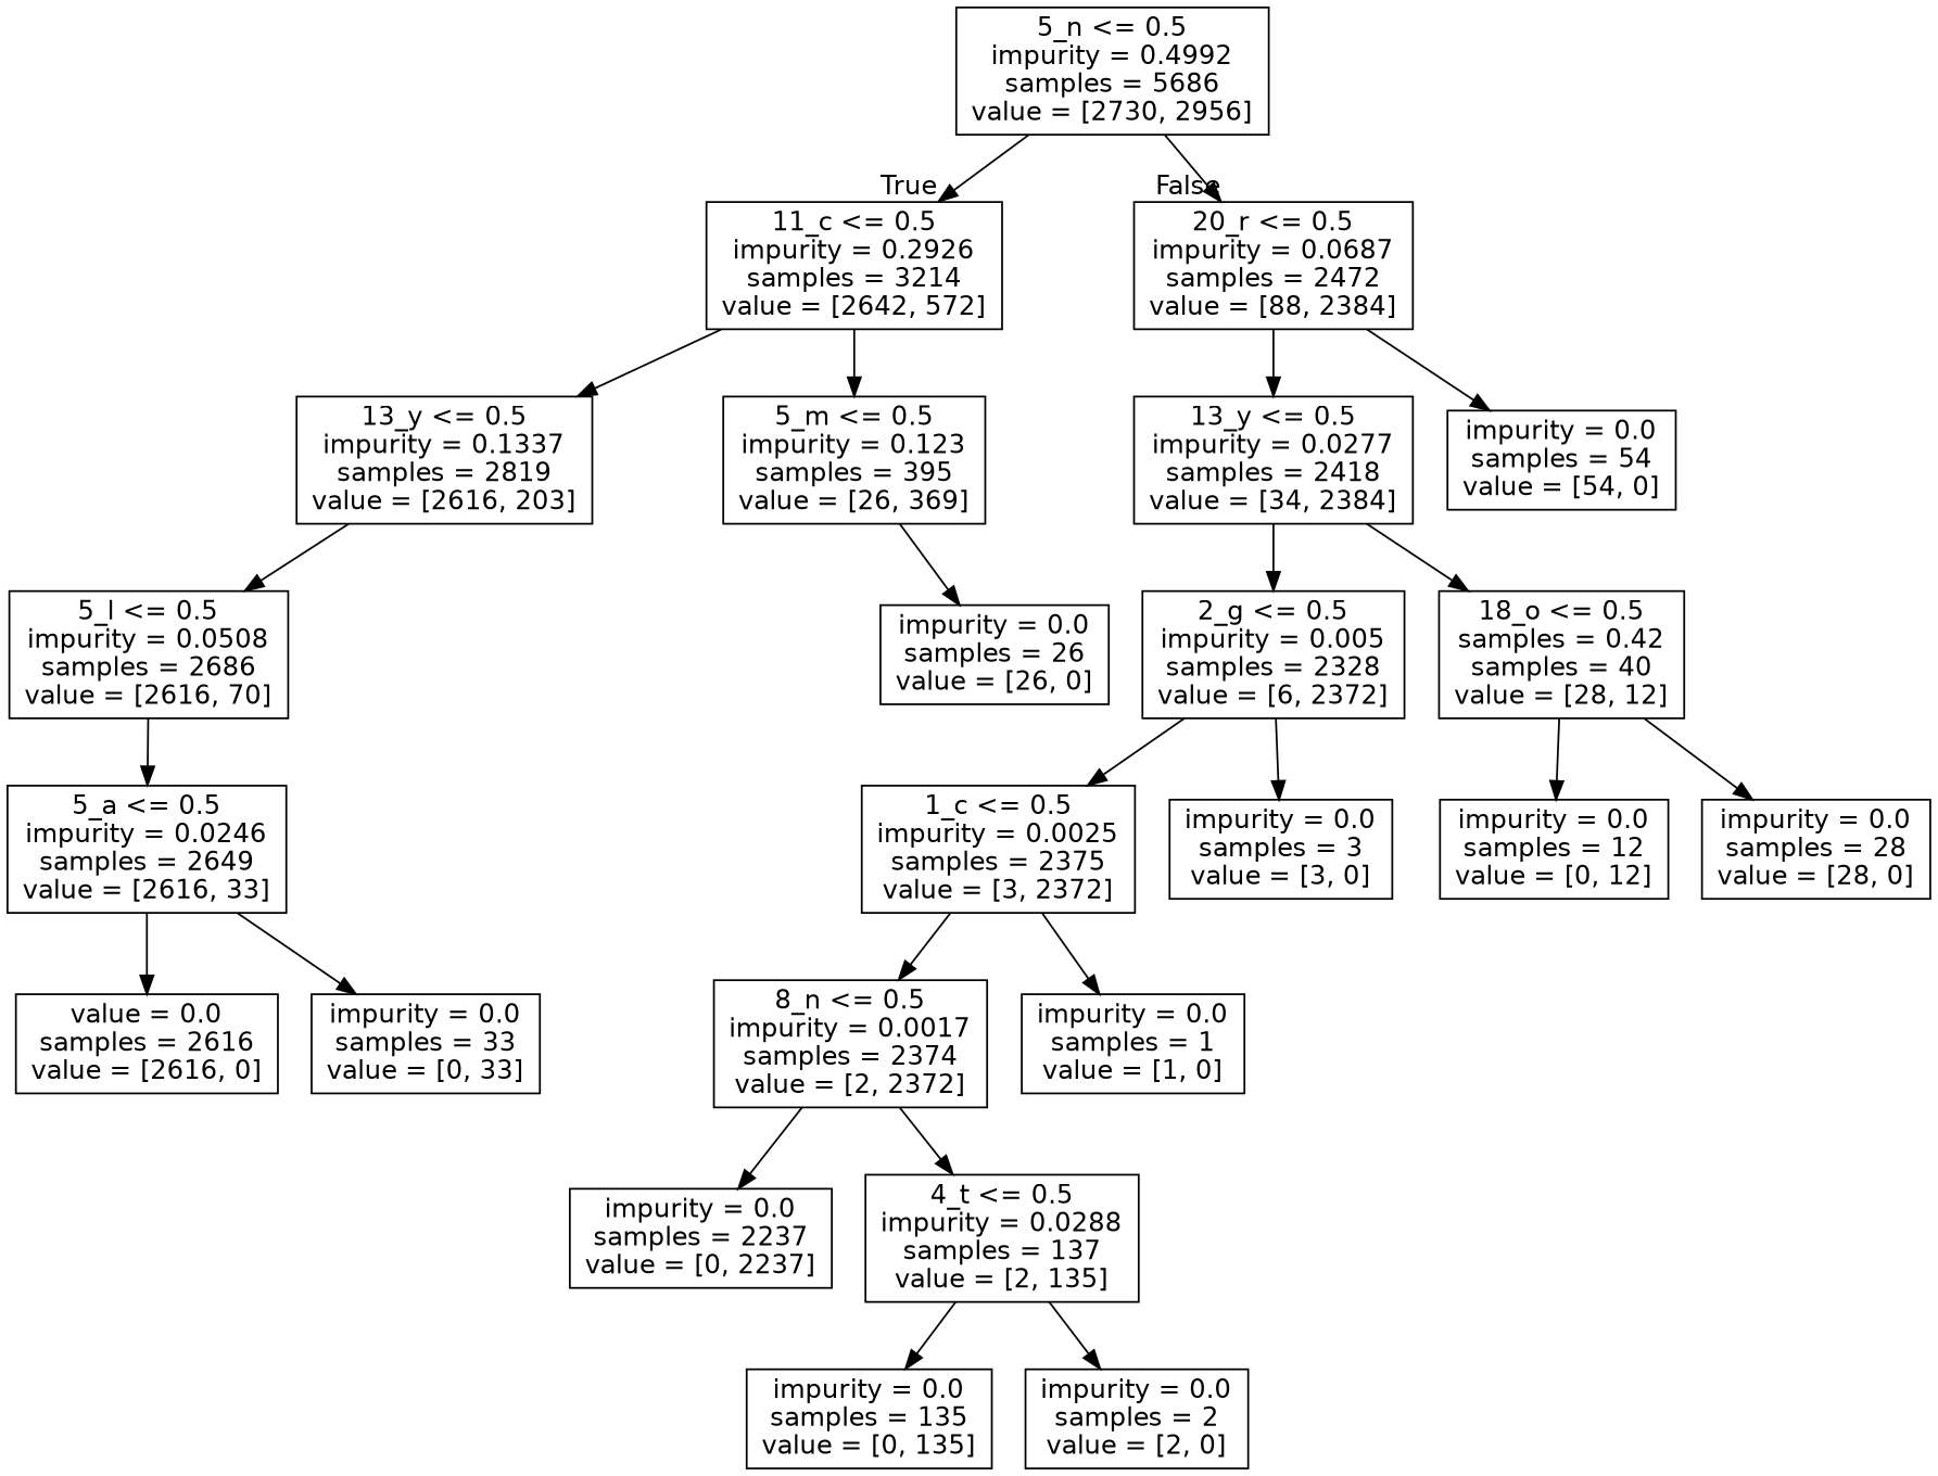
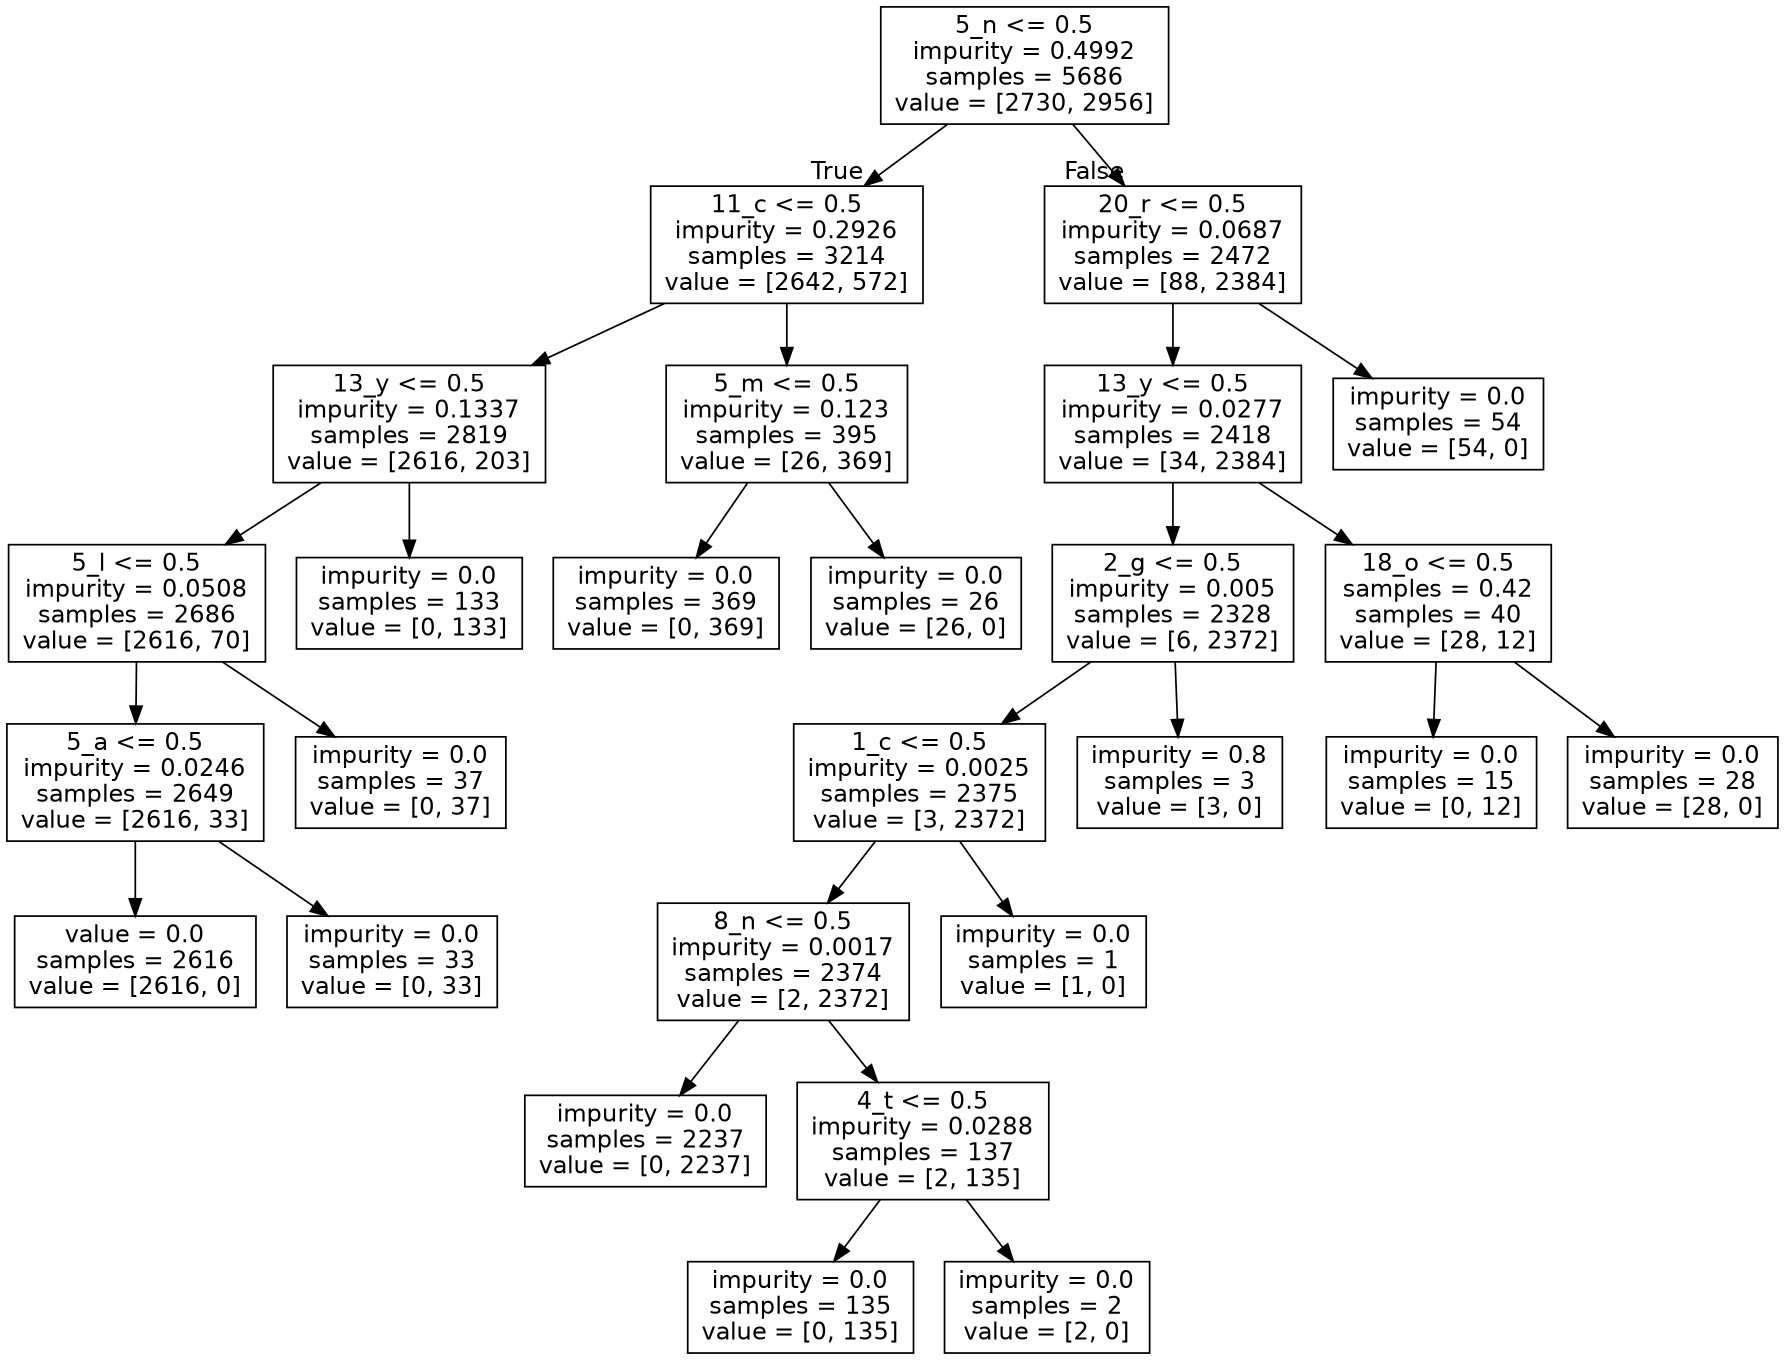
  digraph {
    fontname="DejaVu Sans"
    node [fontname="DejaVu Sans" shape=box]
    edge [fontname="DejaVu Sans"]
    n1 [label="5_n <= 0.5\nimpurity = 0.4992\nsamples = 5686\nvalue = [2730, 2956]"]
    n2 [label="11_c <= 0.5\nimpurity = 0.2926\nsamples = 3214\nvalue = [2642, 572]"]
    n3 [label="20_r <= 0.5\nimpurity = 0.0687\nsamples = 2472\nvalue = [88, 2384]"]
    n4 [label="13_y <= 0.5\nimpurity = 0.1337\nsamples = 2819\nvalue = [2616, 203]"]
    n5 [label="5_m <= 0.5\nimpurity = 0.123\nsamples = 395\nvalue = [26, 369]"]
    n6 [label="13_y <= 0.5\nimpurity = 0.0277\nsamples = 2418\nvalue = [34, 2384]"]
    n7 [label="impurity = 0.0\nsamples = 54\nvalue = [54, 0]"]
    n8 [label="5_l <= 0.5\nimpurity = 0.0508\nsamples = 2686\nvalue = [2616, 70]"]
+   n9 [label="impurity = 0.0\nsamples = 133\nvalue = [0, 133]"]
+   n10 [label="impurity = 0.0\nsamples = 369\nvalue = [0, 369]"]
    n11 [label="impurity = 0.0\nsamples = 26\nvalue = [26, 0]"]
    n12 [label="5_a <= 0.5\nimpurity = 0.0246\nsamples = 2649\nvalue = [2616, 33]"]
+   n13 [label="impurity = 0.0\nsamples = 37\nvalue = [0, 37]"]
    n14 [label="value = 0.0\nsamples = 2616\nvalue = [2616, 0]"]
    n15 [label="impurity = 0.0\nsamples = 33\nvalue = [0, 33]"]
    n16 [label="2_g <= 0.5\nimpurity = 0.005\nsamples = 2328\nvalue = [6, 2372]"]
    n17 [label="18_o <= 0.5\nsamples = 0.42\nsamples = 40\nvalue = [28, 12]"]
    n18 [label="1_c <= 0.5\nimpurity = 0.0025\nsamples = 2375\nvalue = [3, 2372]"]
-   n19 [label="impurity = 0.0\nsamples = 3\nvalue = [3, 0]"]
-   n20 [label="impurity = 0.0\nsamples = 12\nvalue = [0, 12]"]
+   n19 [label="impurity = 0.8\nsamples = 3\nvalue = [3, 0]"]
+   n20 [label="impurity = 0.0\nsamples = 15\nvalue = [0, 12]"]
    n21 [label="impurity = 0.0\nsamples = 28\nvalue = [28, 0]"]
    n22 [label="8_n <= 0.5\nimpurity = 0.0017\nsamples = 2374\nvalue = [2, 2372]"]
    n23 [label="impurity = 0.0\nsamples = 1\nvalue = [1, 0]"]
    n24 [label="impurity = 0.0\nsamples = 2237\nvalue = [0, 2237]"]
    n25 [label="4_t <= 0.5\nimpurity = 0.0288\nsamples = 137\nvalue = [2, 135]"]
    n26 [label="impurity = 0.0\nsamples = 135\nvalue = [0, 135]"]
    n27 [label="impurity = 0.0\nsamples = 2\nvalue = [2, 0]"]
    n1 -> n2 [headlabel=True labelangle=45 labeldistance=2.5]
    n1 -> n3 [headlabel=False labelangle=-45 labeldistance=2.5]
    n2 -> n4
    n2 -> n5
    n3 -> n6
    n3 -> n7
    n4 -> n8
+   n4 -> n9
+   n5 -> n10
    n5 -> n11
    n6 -> n16
    n6 -> n17
    n8 -> n12
+   n8 -> n13
    n12 -> n14
    n12 -> n15
    n16 -> n18
    n16 -> n19
    n17 -> n20
    n17 -> n21
    n18 -> n22
    n18 -> n23
    n22 -> n24
    n22 -> n25
    n25 -> n26
    n25 -> n27
  }
